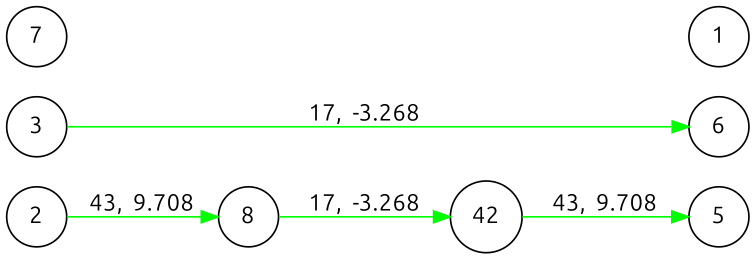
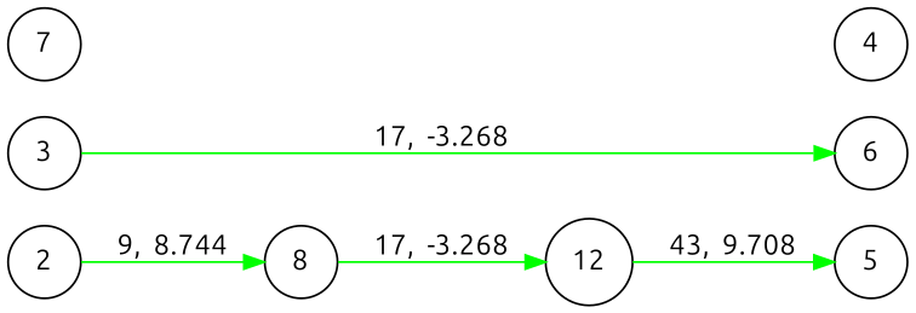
  digraph {
    fontname=Ubuntu
    rankdir=LR
    node [fontname=Ubuntu shape=circle]
    edge [color=green fontname=Ubuntu penwidth=1.0]
    2
    3
    n3 [label=7]
    8
-   42
+   42 [label=12]
    6
    5
-   4 [label=1]
+   4
    subgraph sub_1 {
      rank=same
      2
      3
      n3
    }
    subgraph sub_2 {
      rank=same
      8
    }
    subgraph sub_3 {
      rank=same
      42
    }
    subgraph sub_4 {
      rank=same
      6
      5
      4
    }
-   2 -> 8 [label="43,  9.708"]
+   2 -> 8 [label="9,  8.744"]
    3 -> 6 [label="17,  -3.268"]
    8 -> 42 [label="17,  -3.268"]
    42 -> 5 [label="43,  9.708"]
  }
